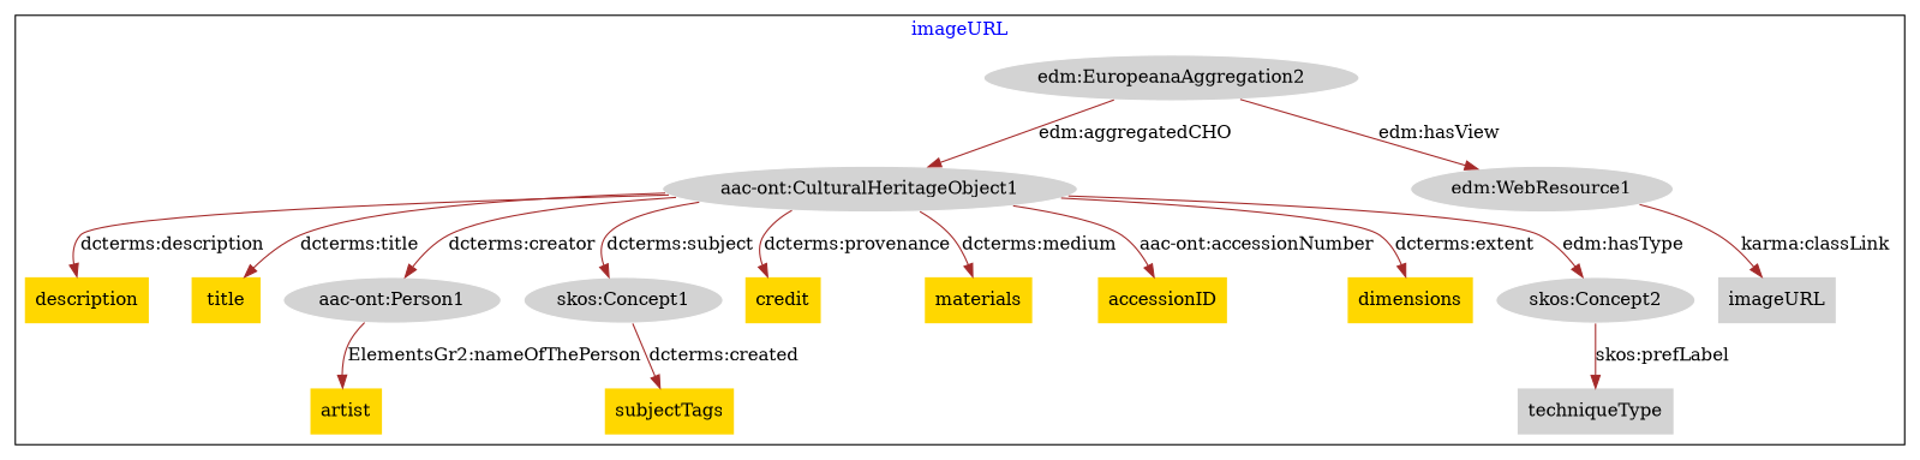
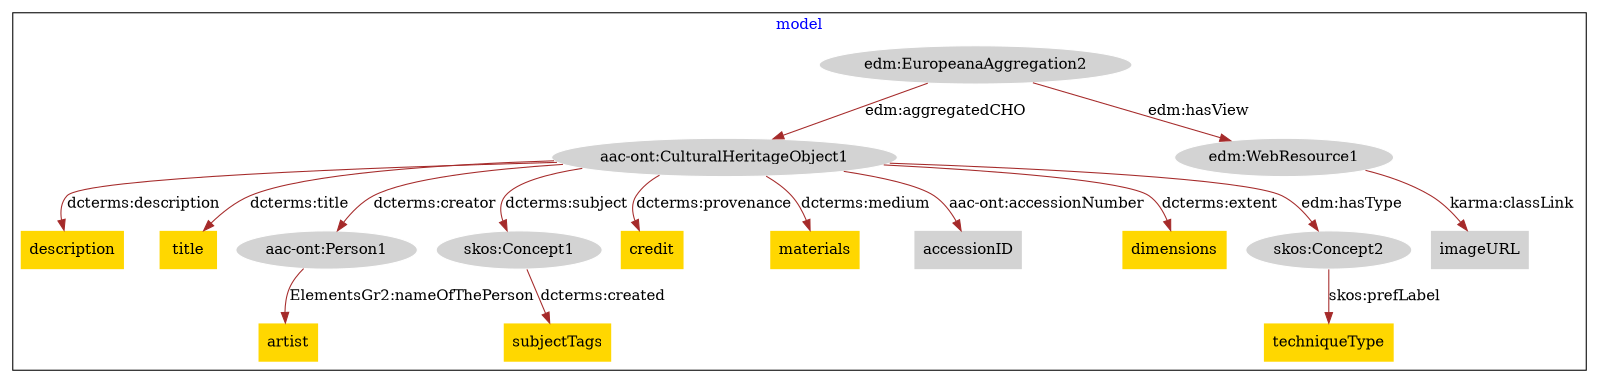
  digraph {
    fontcolor=blue
    remincross=true
    node [fillcolor=gold style=filled shape=plaintext]
    edge [color=brown fontcolor=black]
    n1 [color=white fillcolor=lightgray label="aac-ont:CulturalHeritageObject1" shape=""]
    n2 [label=description]
    n3 [label=title]
    n4 [color=white fillcolor=lightgray label="aac-ont:Person1" shape=""]
    n5 [label=artist]
    n6 [color=white fillcolor=lightgray label="skos:Concept1" shape=""]
    n7 [label=subjectTags]
    n8 [label=credit]
    n9 [label=materials]
    n10 [color=white fillcolor=lightgray label="edm:WebResource1" shape=""]
    n11 [fillcolor=lightgray label=imageURL]
-   n12 [label=accessionID]
+   n12 [fillcolor=lightgray label=accessionID]
    n13 [label=dimensions]
    n14 [color=white fillcolor=lightgray label="skos:Concept2" shape=""]
-   n15 [fillcolor=lightgray label=techniqueType]
+   n15 [label=techniqueType]
    n16 [color=white fillcolor=lightgray label="edm:EuropeanaAggregation2" shape=""]
    subgraph cluster_1 {
-     label=imageURL
+     label=model
      n1
      n2
      n3
      n4
      n5
      n6
      n7
      n8
      n9
      n10
      n11
      n12
      n13
      n14
      n15
      n16
    }
    n1 -> n2 [label="dcterms:description"]
    n1 -> n3 [label="dcterms:title"]
    n1 -> n4 [label="dcterms:creator"]
    n1 -> n6 [label="dcterms:subject"]
    n1 -> n8 [label="dcterms:provenance"]
    n1 -> n9 [label="dcterms:medium"]
    n1 -> n12 [label="aac-ont:accessionNumber"]
    n1 -> n13 [label="dcterms:extent"]
    n1 -> n14 [label="edm:hasType"]
    n4 -> n5 [label="ElementsGr2:nameOfThePerson"]
    n6 -> n7 [label="dcterms:created"]
    n10 -> n11 [label="karma:classLink"]
    n14 -> n15 [label="skos:prefLabel"]
    n16 -> n1 [label="edm:aggregatedCHO"]
    n16 -> n10 [label="edm:hasView"]
  }
